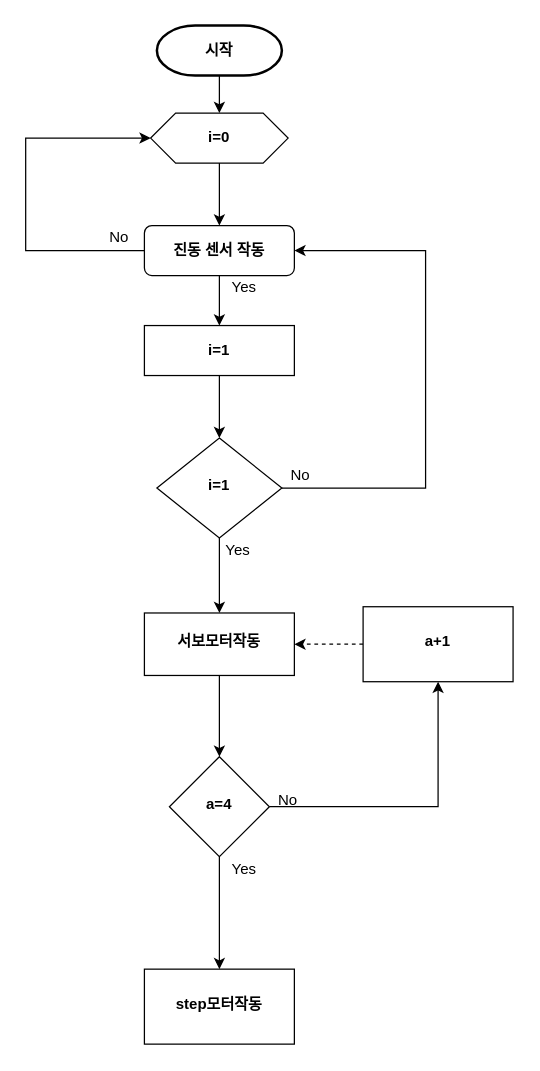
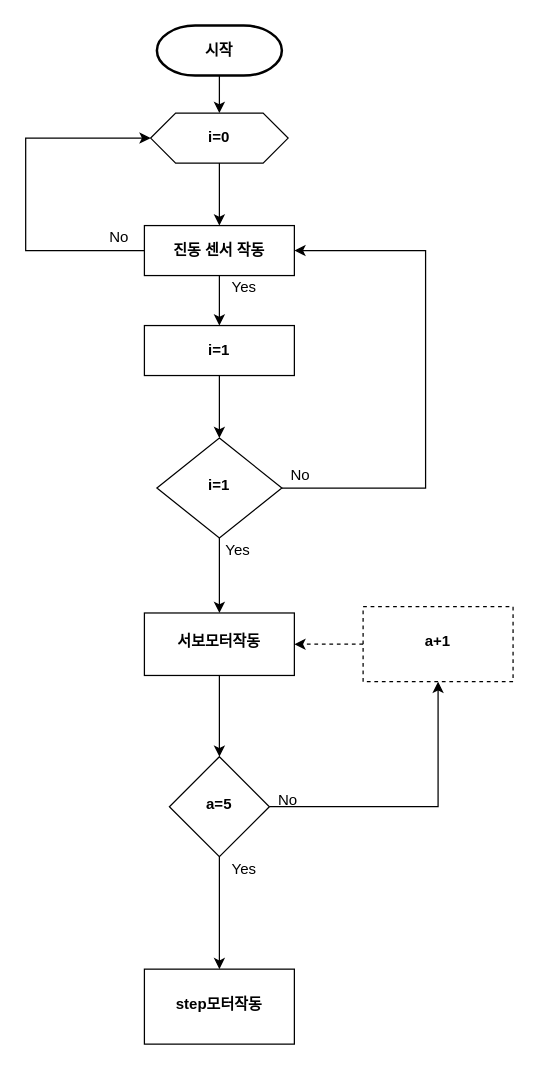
  <mxCell id="0" />
  <mxCell id="1" parent="0" />
  <mxCell id="2" value="" style="edgeStyle=orthogonalEdgeStyle;rounded=0;orthogonalLoop=1;jettySize=auto;html=1;entryX=1;entryY=0.5;entryDx=0;entryDy=0;" edge="1" parent="1" source="4" target="7"><mxGeometry relative="1" as="geometry"><mxPoint x="260" y="200" as="targetPoint" /><Array as="points"><mxPoint x="340" y="390" /><mxPoint x="340" y="200" /></Array></mxGeometry></mxCell>
  <mxCell id="3" value="" style="edgeStyle=orthogonalEdgeStyle;rounded=0;orthogonalLoop=1;jettySize=auto;html=1;" edge="1" parent="1" source="4" target="15"><mxGeometry relative="1" as="geometry" /></mxCell>
  <mxCell id="4" value="&lt;b&gt;i=1&lt;/b&gt;" style="rhombus;whiteSpace=wrap;html=1;shadow=0;fontFamily=Helvetica;fontSize=12;align=center;strokeWidth=1;spacing=6;spacingTop=-4;" parent="1" vertex="1"><mxGeometry x="125" y="350" width="100" height="80" as="geometry" /></mxCell>
  <mxCell id="5" value="" style="edgeStyle=orthogonalEdgeStyle;rounded=0;orthogonalLoop=1;jettySize=auto;html=1;" edge="1" parent="1" source="7" target="13"><mxGeometry relative="1" as="geometry" /></mxCell>
  <mxCell id="6" value="" style="edgeStyle=orthogonalEdgeStyle;rounded=0;orthogonalLoop=1;jettySize=auto;html=1;entryX=0;entryY=0.5;entryDx=0;entryDy=0;entryPerimeter=0;" edge="1" parent="1" source="7" target="9"><mxGeometry relative="1" as="geometry"><mxPoint x="115" y="110" as="targetPoint" /><Array as="points"><mxPoint x="20" y="200" /><mxPoint x="20" y="110" /></Array></mxGeometry></mxCell>
- <mxCell id="7" value="&lt;b&gt;진동 센서 작동&lt;/b&gt;" style="rounded=1;whiteSpace=wrap;html=1;fontSize=12;glass=0;strokeWidth=1;shadow=0;" vertex="1" parent="1"><mxGeometry x="115" y="180" width="120" height="40" as="geometry" /></mxCell>
+ <mxCell id="7" value="&lt;b&gt;진동 센서 작동&lt;/b&gt;" style="whiteSpace=wrap;html=1;fontSize=12;glass=0;strokeWidth=1;shadow=0;rounded=0;" vertex="1" parent="1"><mxGeometry x="115" y="180" width="120" height="40" as="geometry" /></mxCell>
  <mxCell id="8" value="" style="edgeStyle=orthogonalEdgeStyle;rounded=0;orthogonalLoop=1;jettySize=auto;html=1;" edge="1" parent="1" source="9" target="7"><mxGeometry relative="1" as="geometry" /></mxCell>
  <mxCell id="9" value="&lt;b&gt;i=0&lt;/b&gt;" style="shape=hexagon;perimeter=hexagonPerimeter2;whiteSpace=wrap;html=1;fixedSize=1;" vertex="1" parent="1"><mxGeometry x="120" y="90" width="110" height="40" as="geometry" /></mxCell>
  <mxCell id="10" value="" style="edgeStyle=orthogonalEdgeStyle;rounded=0;orthogonalLoop=1;jettySize=auto;html=1;" edge="1" parent="1" source="11" target="9"><mxGeometry relative="1" as="geometry" /></mxCell>
  <mxCell id="11" value="&lt;b&gt;시작&lt;/b&gt;" style="strokeWidth=2;html=1;shape=mxgraph.flowchart.terminator;whiteSpace=wrap;" vertex="1" parent="1"><mxGeometry x="125" y="20" width="100" height="40" as="geometry" /></mxCell>
  <mxCell id="12" value="" style="edgeStyle=orthogonalEdgeStyle;rounded=0;orthogonalLoop=1;jettySize=auto;html=1;" edge="1" parent="1" source="13" target="4"><mxGeometry relative="1" as="geometry" /></mxCell>
  <mxCell id="13" value="&lt;b&gt;i=1&lt;/b&gt;" style="rounded=0;whiteSpace=wrap;html=1;" vertex="1" parent="1"><mxGeometry x="115" y="260" width="120" height="40" as="geometry" /></mxCell>
  <mxCell id="14" value="" style="edgeStyle=orthogonalEdgeStyle;rounded=0;orthogonalLoop=1;jettySize=auto;html=1;" edge="1" parent="1" source="15" target="18"><mxGeometry relative="1" as="geometry" /></mxCell>
  <mxCell id="15" value="&lt;b&gt;서보모터작동&lt;/b&gt;" style="whiteSpace=wrap;html=1;shadow=0;strokeWidth=1;spacing=6;spacingTop=-4;" vertex="1" parent="1"><mxGeometry x="115" y="490" width="120" height="50" as="geometry" /></mxCell>
  <mxCell id="16" value="" style="edgeStyle=orthogonalEdgeStyle;rounded=0;orthogonalLoop=1;jettySize=auto;html=1;entryX=0.5;entryY=1;entryDx=0;entryDy=0;" edge="1" parent="1" source="18" target="20"><mxGeometry relative="1" as="geometry"><mxPoint x="360" y="645" as="targetPoint" /><Array as="points"><mxPoint x="350" y="645" /></Array></mxGeometry></mxCell>
  <mxCell id="17" value="" style="edgeStyle=orthogonalEdgeStyle;rounded=0;orthogonalLoop=1;jettySize=auto;html=1;" edge="1" parent="1" source="18" target="21"><mxGeometry relative="1" as="geometry" /></mxCell>
- <mxCell id="18" value="&lt;b&gt;a=4&lt;/b&gt;" style="rhombus;whiteSpace=wrap;html=1;shadow=0;strokeWidth=1;spacing=6;spacingTop=-4;" vertex="1" parent="1"><mxGeometry x="135" y="605" width="80" height="80" as="geometry" /></mxCell>
+ <mxCell id="18" value="&lt;b&gt;a=5&lt;/b&gt;" style="rhombus;whiteSpace=wrap;html=1;shadow=0;strokeWidth=1;spacing=6;spacingTop=-4;" vertex="1" parent="1"><mxGeometry x="135" y="605" width="80" height="80" as="geometry" /></mxCell>
  <mxCell id="19" value="" style="edgeStyle=orthogonalEdgeStyle;rounded=0;orthogonalLoop=1;jettySize=auto;html=1;dashed=1;" edge="1" parent="1" source="20" target="15"><mxGeometry relative="1" as="geometry" /></mxCell>
- <mxCell id="20" value="&lt;b&gt;a+1&lt;/b&gt;" style="whiteSpace=wrap;html=1;shadow=0;strokeWidth=1;spacing=6;spacingTop=-4;" vertex="1" parent="1"><mxGeometry x="290" y="485" width="120" height="60" as="geometry" /></mxCell>
+ <mxCell id="20" value="&lt;b&gt;a+1&lt;/b&gt;" style="whiteSpace=wrap;html=1;shadow=0;strokeWidth=1;spacing=6;spacingTop=-4;dashed=1;" vertex="1" parent="1"><mxGeometry x="290" y="485" width="120" height="60" as="geometry" /></mxCell>
  <mxCell id="21" value="&lt;b&gt;step모터작동&lt;/b&gt;" style="whiteSpace=wrap;html=1;shadow=0;strokeWidth=1;spacing=6;spacingTop=-4;" vertex="1" parent="1"><mxGeometry x="115" y="775" width="120" height="60" as="geometry" /></mxCell>
  <mxCell id="22" value="Yes" style="text;html=1;strokeColor=none;fillColor=none;align=center;verticalAlign=middle;whiteSpace=wrap;rounded=0;" vertex="1" parent="1"><mxGeometry x="175" y="685" width="40" height="20" as="geometry" /></mxCell>
  <mxCell id="23" value="Yes" style="text;html=1;strokeColor=none;fillColor=none;align=center;verticalAlign=middle;whiteSpace=wrap;rounded=0;" vertex="1" parent="1"><mxGeometry x="170" y="430" width="40" height="20" as="geometry" /></mxCell>
  <mxCell id="24" value="No" style="text;html=1;strokeColor=none;fillColor=none;align=center;verticalAlign=middle;whiteSpace=wrap;rounded=0;" vertex="1" parent="1"><mxGeometry x="210" y="630" width="40" height="20" as="geometry" /></mxCell>
  <mxCell id="25" value="No" style="text;html=1;strokeColor=none;fillColor=none;align=center;verticalAlign=middle;whiteSpace=wrap;rounded=0;" vertex="1" parent="1"><mxGeometry x="220" y="370" width="40" height="20" as="geometry" /></mxCell>
  <mxCell id="26" value="No" style="text;html=1;strokeColor=none;fillColor=none;align=center;verticalAlign=middle;whiteSpace=wrap;rounded=0;" vertex="1" parent="1"><mxGeometry x="75" y="180" width="40" height="20" as="geometry" /></mxCell>
  <mxCell id="27" value="Yes" style="text;html=1;strokeColor=none;fillColor=none;align=center;verticalAlign=middle;whiteSpace=wrap;rounded=0;" vertex="1" parent="1"><mxGeometry x="175" y="220" width="40" height="20" as="geometry" /></mxCell>
